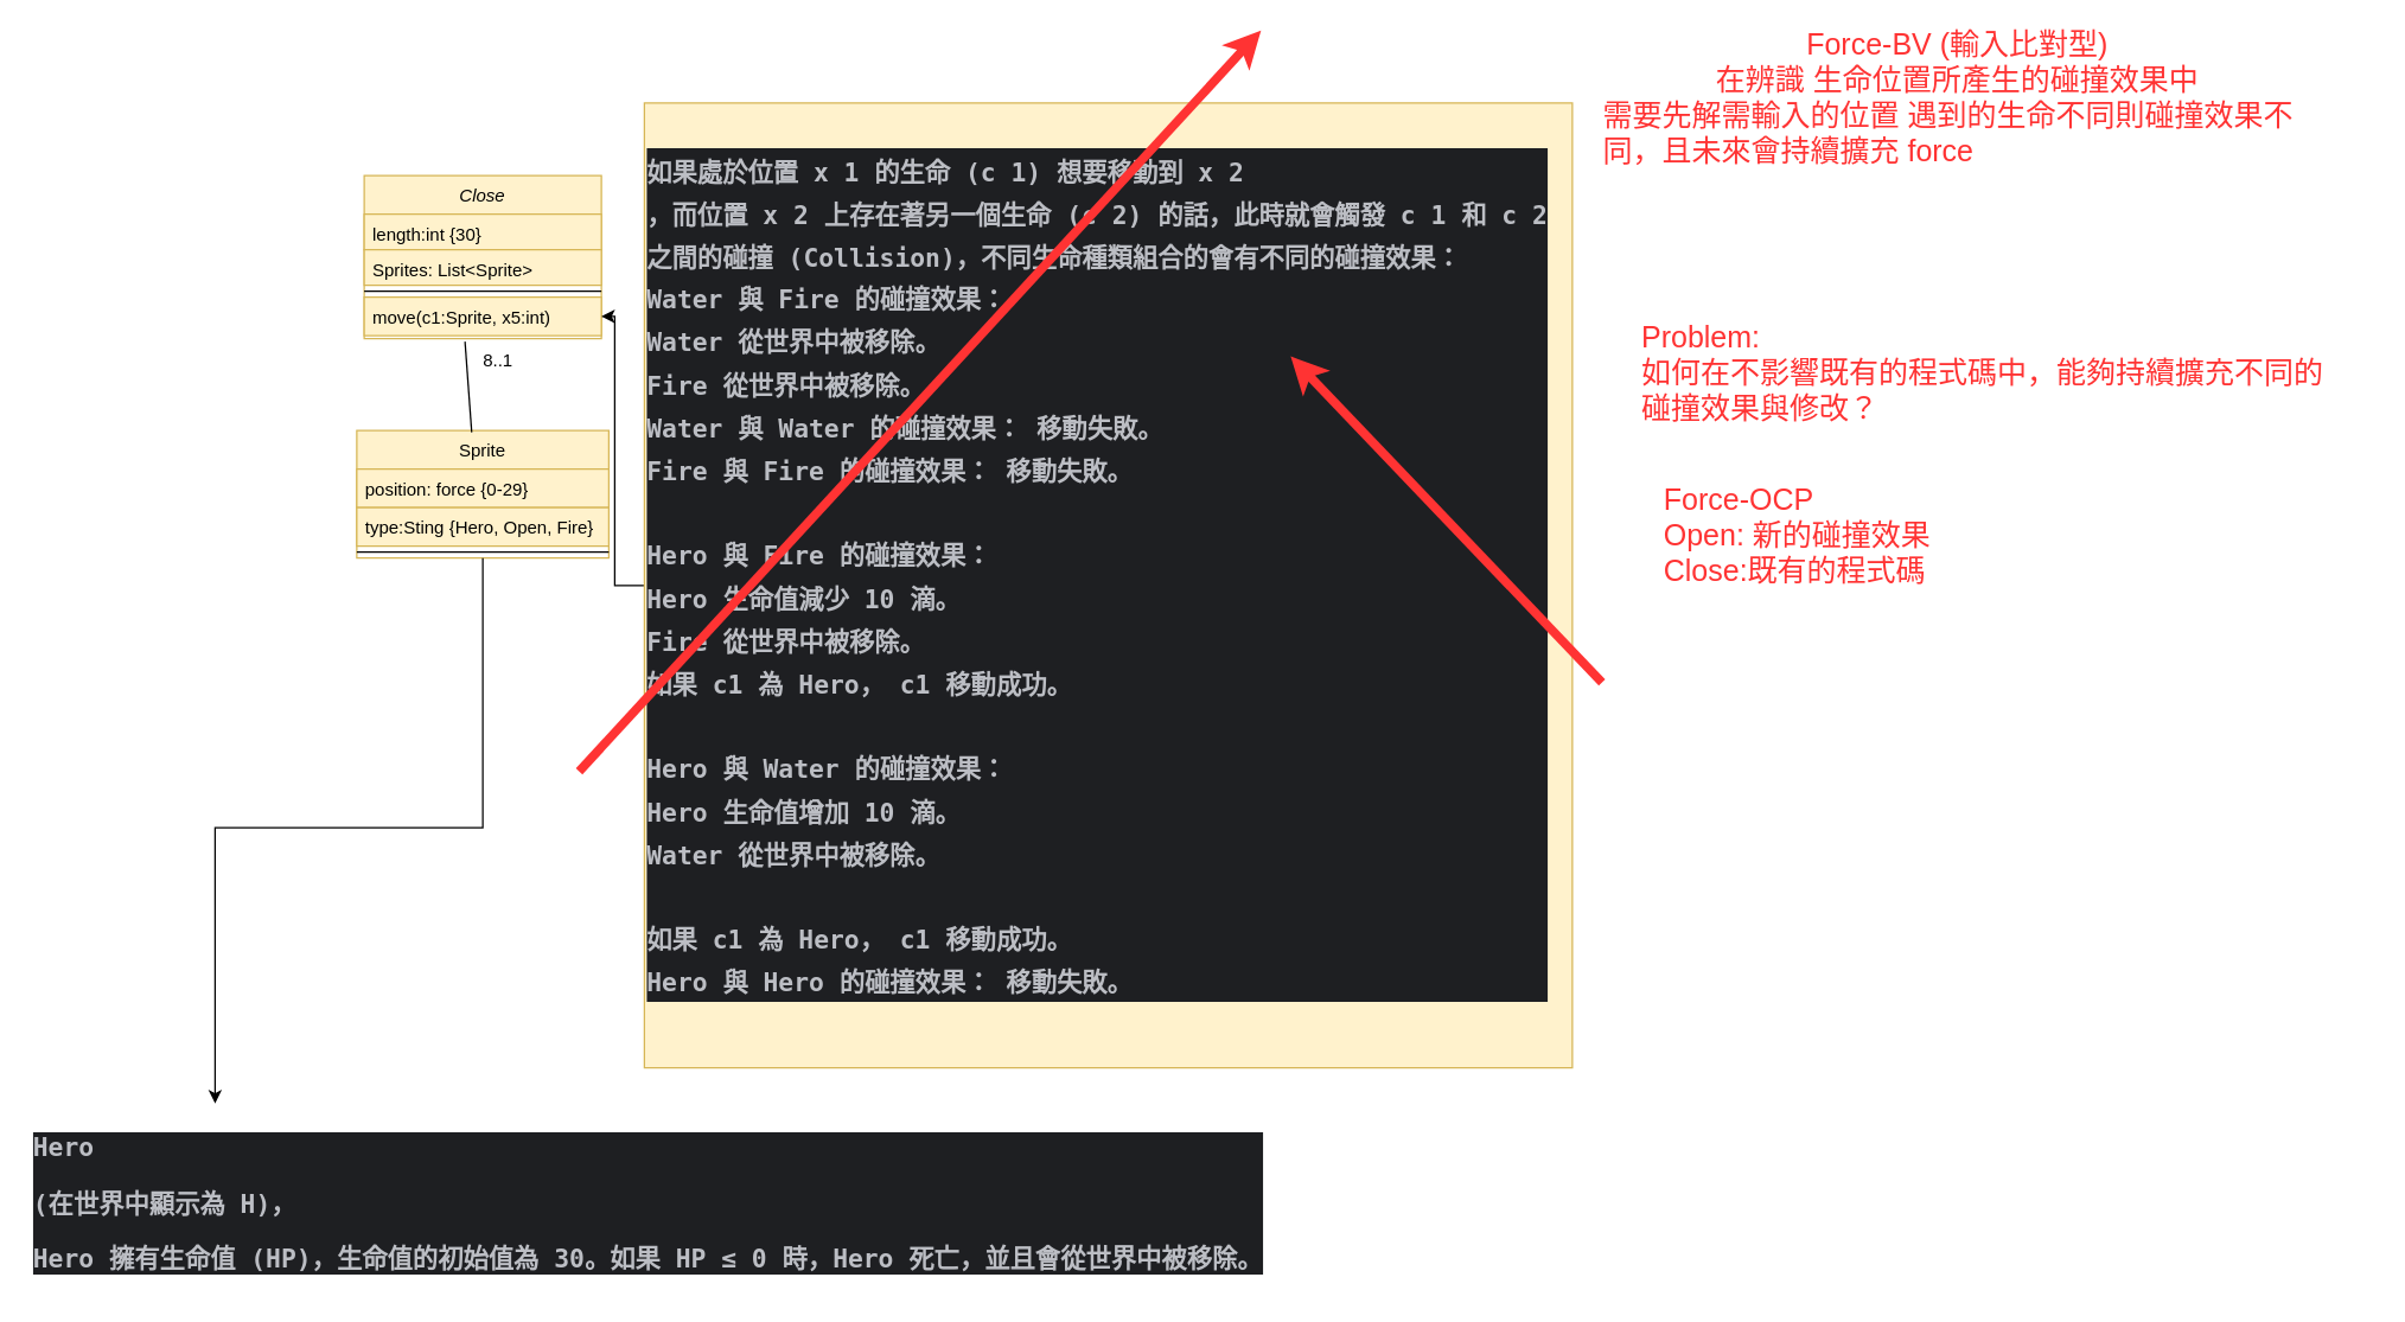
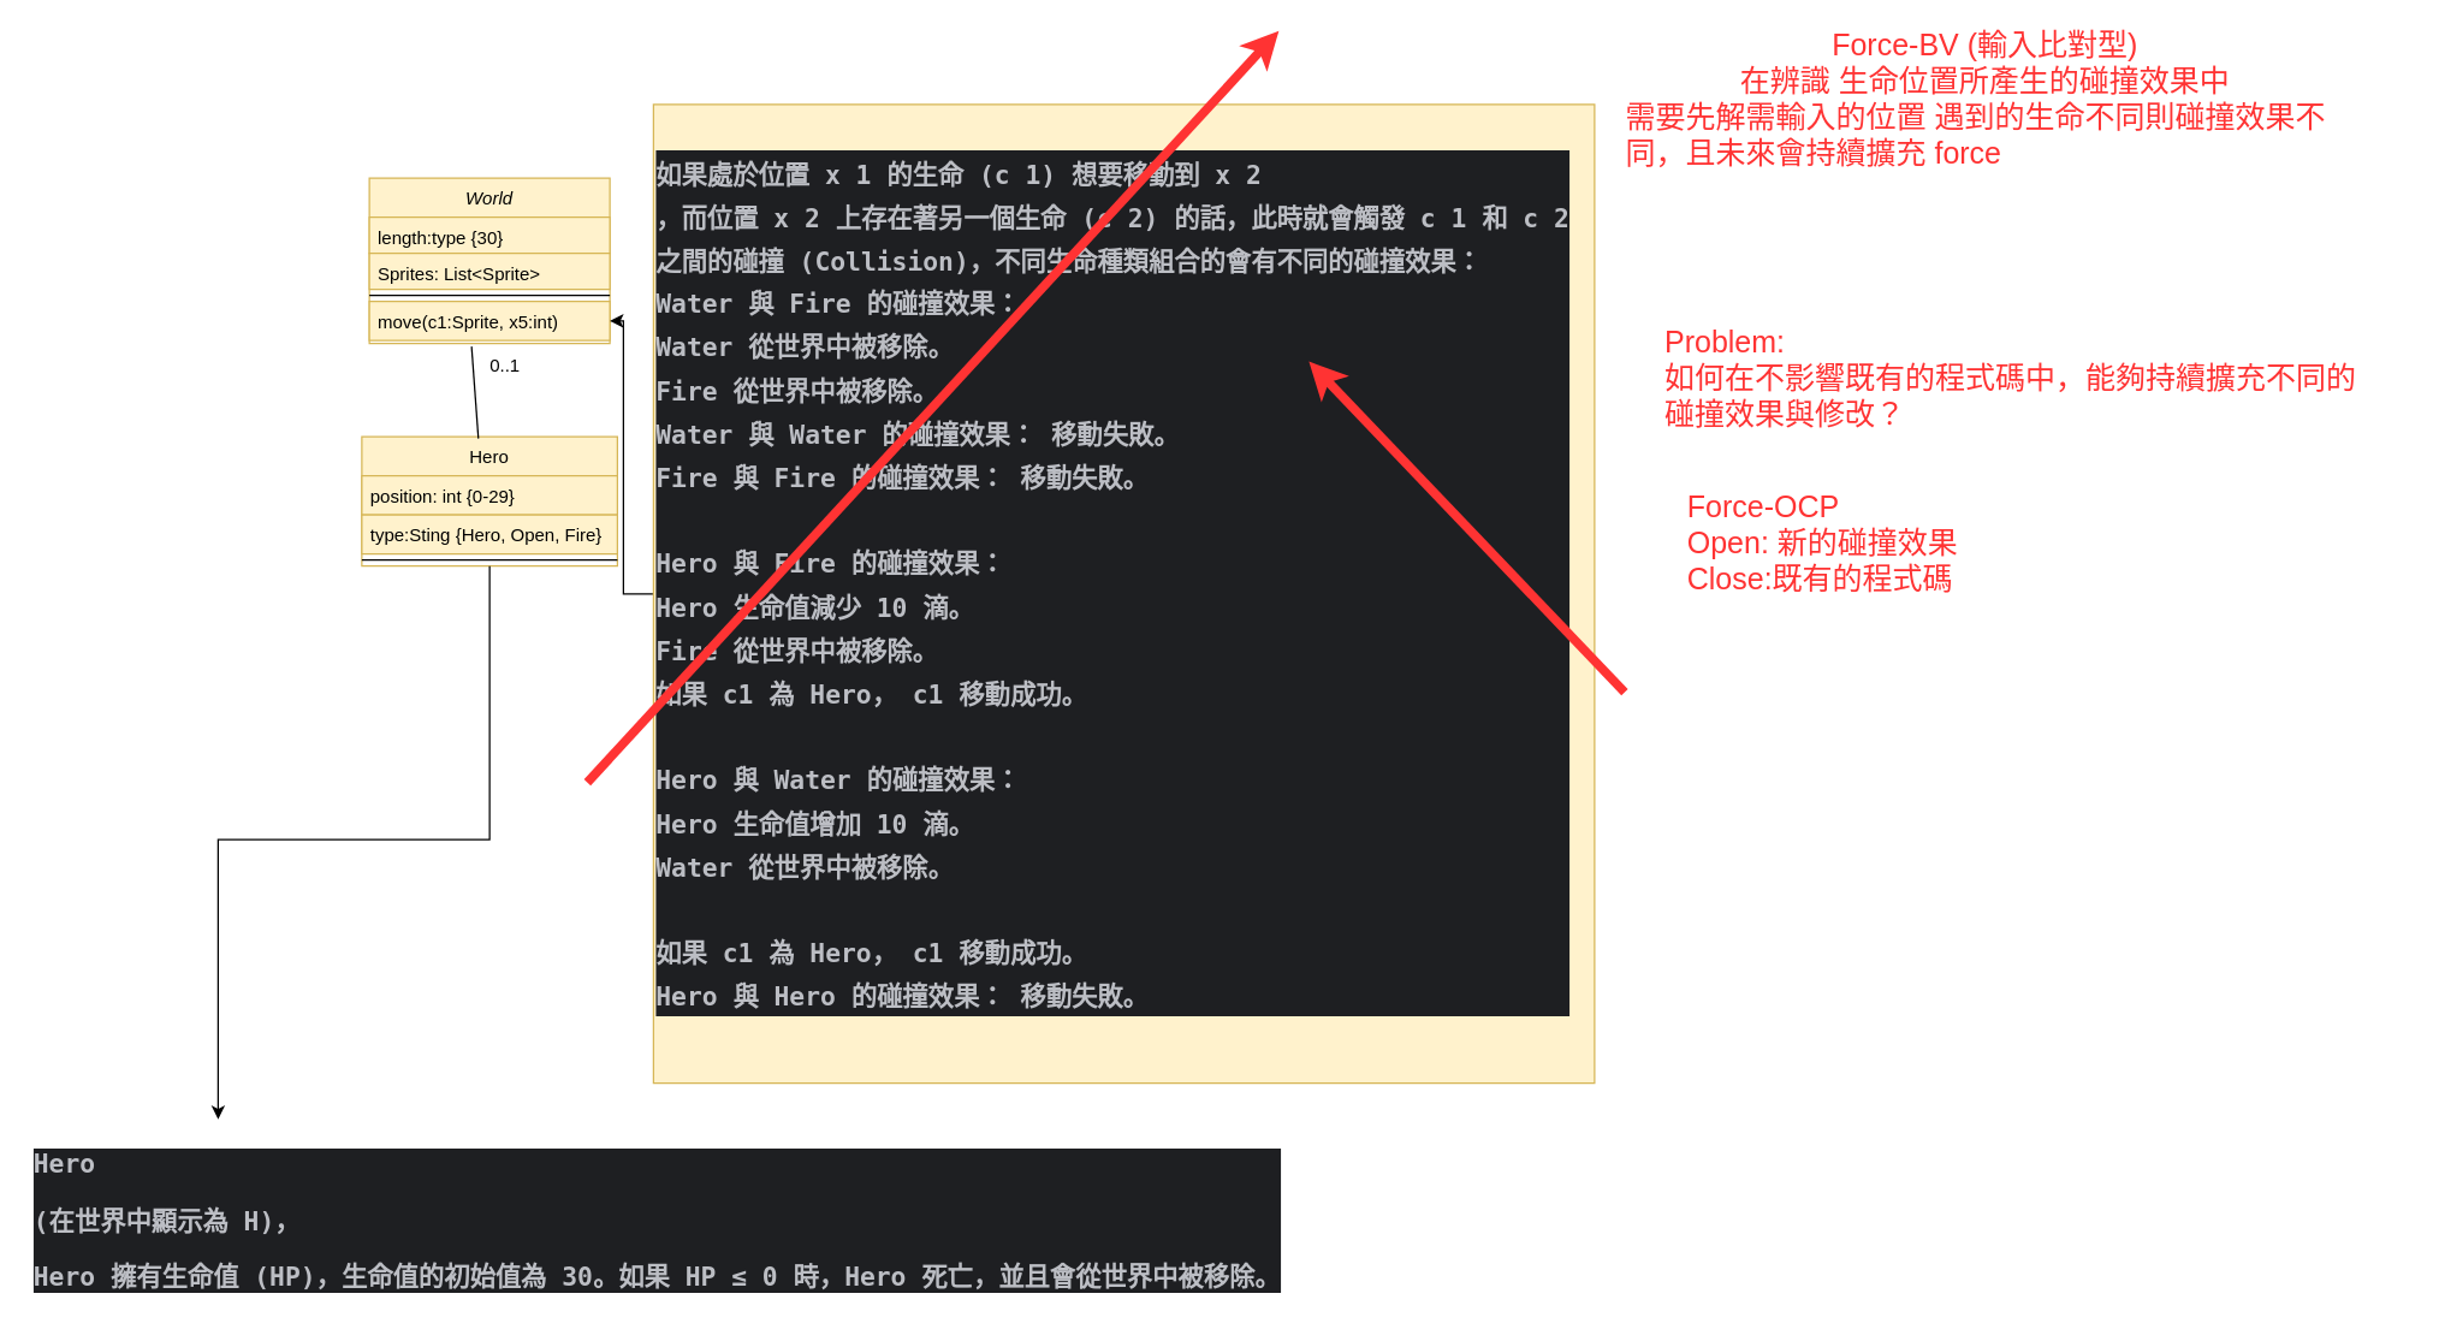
  <mxCell id="0" />
  <mxCell id="1" parent="0" />
- <mxCell id="2" value="Close" style="swimlane;fontStyle=2;align=center;verticalAlign=top;childLayout=stackLayout;horizontal=1;startSize=26;horizontalStack=0;resizeParent=1;resizeLast=0;collapsible=1;marginBottom=0;rounded=0;shadow=0;strokeWidth=1;fillColor=#fff2cc;strokeColor=#d6b656;" parent="1" vertex="1"><mxGeometry x="245" y="118" width="160" height="110" as="geometry"><mxRectangle x="230" y="140" width="160" height="26" as="alternateBounds" /></mxGeometry></mxCell>
- <mxCell id="3" value="length:int {30}" style="text;align=left;verticalAlign=top;spacingLeft=4;spacingRight=4;overflow=hidden;rotatable=0;points=[[0,0.5],[1,0.5]];portConstraint=eastwest;fillColor=#fff2cc;strokeColor=#d6b656;" parent="2" vertex="1"><mxGeometry y="26" width="160" height="24" as="geometry" /></mxCell>
+ <mxCell id="2" value="World" style="swimlane;fontStyle=2;align=center;verticalAlign=top;childLayout=stackLayout;horizontal=1;startSize=26;horizontalStack=0;resizeParent=1;resizeLast=0;collapsible=1;marginBottom=0;rounded=0;shadow=0;strokeWidth=1;fillColor=#fff2cc;strokeColor=#d6b656;" parent="1" vertex="1"><mxGeometry x="245" y="118" width="160" height="110" as="geometry"><mxRectangle x="230" y="140" width="160" height="26" as="alternateBounds" /></mxGeometry></mxCell>
+ <mxCell id="3" value="length:type {30}" style="text;align=left;verticalAlign=top;spacingLeft=4;spacingRight=4;overflow=hidden;rotatable=0;points=[[0,0.5],[1,0.5]];portConstraint=eastwest;fillColor=#fff2cc;strokeColor=#d6b656;" parent="2" vertex="1"><mxGeometry y="26" width="160" height="24" as="geometry" /></mxCell>
  <mxCell id="4" value="Sprites: List&lt;Sprite&gt;" style="text;align=left;verticalAlign=top;spacingLeft=4;spacingRight=4;overflow=hidden;rotatable=0;points=[[0,0.5],[1,0.5]];portConstraint=eastwest;fillColor=#fff2cc;strokeColor=#d6b656;" vertex="1" parent="2"><mxGeometry y="50" width="160" height="24" as="geometry" /></mxCell>
  <mxCell id="5" value="" style="line;html=1;strokeWidth=1;align=left;verticalAlign=middle;spacingTop=-1;spacingLeft=3;spacingRight=3;rotatable=0;labelPosition=right;points=[];portConstraint=eastwest;" parent="2" vertex="1"><mxGeometry y="74" width="160" height="8" as="geometry" /></mxCell>
  <mxCell id="6" value="move(c1:Sprite, x5:int)" style="text;align=left;verticalAlign=top;spacingLeft=4;spacingRight=4;overflow=hidden;rotatable=0;points=[[0,0.5],[1,0.5]];portConstraint=eastwest;fillColor=#fff2cc;strokeColor=#d6b656;" parent="2" vertex="1"><mxGeometry y="82" width="160" height="26" as="geometry" /></mxCell>
- <mxCell id="7" value="Sprite" style="swimlane;fontStyle=0;align=center;verticalAlign=top;childLayout=stackLayout;horizontal=1;startSize=26;horizontalStack=0;resizeParent=1;resizeLast=0;collapsible=1;marginBottom=0;rounded=0;shadow=0;strokeWidth=1;fillColor=#fff2cc;strokeColor=#d6b656;" parent="1" vertex="1"><mxGeometry x="240" y="290" width="170" height="86" as="geometry"><mxRectangle x="130" y="380" width="160" height="26" as="alternateBounds" /></mxGeometry></mxCell>
- <mxCell id="8" value="position: force {0-29}" style="text;align=left;verticalAlign=top;spacingLeft=4;spacingRight=4;overflow=hidden;rotatable=0;points=[[0,0.5],[1,0.5]];portConstraint=eastwest;fillColor=#fff2cc;strokeColor=#d6b656;" parent="7" vertex="1"><mxGeometry y="26" width="170" height="26" as="geometry" /></mxCell>
+ <mxCell id="7" value="Hero" style="swimlane;fontStyle=0;align=center;verticalAlign=top;childLayout=stackLayout;horizontal=1;startSize=26;horizontalStack=0;resizeParent=1;resizeLast=0;collapsible=1;marginBottom=0;rounded=0;shadow=0;strokeWidth=1;fillColor=#fff2cc;strokeColor=#d6b656;" parent="1" vertex="1"><mxGeometry x="240" y="290" width="170" height="86" as="geometry"><mxRectangle x="130" y="380" width="160" height="26" as="alternateBounds" /></mxGeometry></mxCell>
+ <mxCell id="8" value="position: int {0-29}" style="text;align=left;verticalAlign=top;spacingLeft=4;spacingRight=4;overflow=hidden;rotatable=0;points=[[0,0.5],[1,0.5]];portConstraint=eastwest;fillColor=#fff2cc;strokeColor=#d6b656;" parent="7" vertex="1"><mxGeometry y="26" width="170" height="26" as="geometry" /></mxCell>
  <mxCell id="9" value="type:Sting {Hero, Open, Fire}" style="text;align=left;verticalAlign=top;spacingLeft=4;spacingRight=4;overflow=hidden;rotatable=0;points=[[0,0.5],[1,0.5]];portConstraint=eastwest;rounded=0;shadow=0;html=0;fillColor=#fff2cc;strokeColor=#d6b656;" parent="7" vertex="1"><mxGeometry y="52" width="170" height="26" as="geometry" /></mxCell>
  <mxCell id="10" value="" style="line;html=1;strokeWidth=1;align=left;verticalAlign=middle;spacingTop=-1;spacingLeft=3;spacingRight=3;rotatable=0;labelPosition=right;points=[];portConstraint=eastwest;" parent="7" vertex="1"><mxGeometry y="78" width="170" height="8" as="geometry" /></mxCell>
  <mxCell id="11" value="" style="endArrow=none;html=1;rounded=0;exitX=0.456;exitY=0.014;exitDx=0;exitDy=0;exitPerimeter=0;" edge="1" parent="1" source="7"><mxGeometry width="50" height="50" relative="1" as="geometry"><mxPoint x="410" y="300" as="sourcePoint" /><mxPoint x="313" y="230" as="targetPoint" /></mxGeometry></mxCell>
- <mxCell id="12" value="8..1" style="text;html=1;align=center;verticalAlign=middle;resizable=0;points=[];autosize=1;strokeColor=none;fillColor=none;" vertex="1" parent="1"><mxGeometry x="315" y="228" width="40" height="30" as="geometry" /></mxCell>
+ <mxCell id="12" value="0..1" style="text;html=1;align=center;verticalAlign=middle;resizable=0;points=[];autosize=1;strokeColor=none;fillColor=none;" vertex="1" parent="1"><mxGeometry x="315" y="228" width="40" height="30" as="geometry" /></mxCell>
  <mxCell id="13" style="edgeStyle=orthogonalEdgeStyle;rounded=0;orthogonalLoop=1;jettySize=auto;html=1;" edge="1" parent="1" source="14" target="6"><mxGeometry relative="1" as="geometry" /></mxCell>
  <mxCell id="14" value="&lt;h1 style=&quot;margin-top: 0px;&quot;&gt;&lt;div style=&quot;background-color: rgb(30, 31, 34); color: rgb(188, 190, 196);&quot;&gt;&lt;pre style=&quot;&quot;&gt;&lt;font face=&quot;Menlo-Regular, monospace&quot; color=&quot;#bcbec4&quot;&gt;&lt;span style=&quot;font-size: 17.067px;&quot;&gt;如果處於位置 x 1 的生命 (c 1) 想要移動到 x 2&lt;br/&gt;，而位置 x 2 上存在著另一個生命 (c 2) 的話，此時就會觸發 c 1 和 c 2&lt;br/&gt;之間的碰撞 (Collision)，不同生命種類組合的會有不同的碰撞效果：&lt;br/&gt;Water 與 Fire 的碰撞效果：&lt;br/&gt;Water 從世界中被移除。&lt;br/&gt;Fire 從世界中被移除。&lt;br/&gt;Water 與 Water 的碰撞效果： 移動失敗。&lt;br/&gt;Fire 與 Fire 的碰撞效果： 移動失敗。&lt;br/&gt;&lt;br/&gt;Hero 與 Fire 的碰撞效果：&lt;br/&gt;Hero 生命值減少 10 滴。&lt;br/&gt;Fire 從世界中被移除。&lt;br/&gt;如果 c1 為 Hero， c1 移動成功。&lt;br/&gt;&lt;br/&gt;Hero 與 Water 的碰撞效果：&lt;br/&gt;Hero 生命值增加 10 滴。&lt;br/&gt;Water 從世界中被移除。&lt;br/&gt;&lt;br/&gt;如果 c1 為 Hero， c1 移動成功。&lt;br/&gt;Hero 與 Hero 的碰撞效果： 移動失敗。&lt;/span&gt;&lt;/font&gt;&lt;font face=&quot;Menlo-Regular, monospace&quot; color=&quot;rgba(0, 0, 0, 0)&quot;&gt;&lt;span style=&quot;font-size: 12.8pt;&quot;&gt;&lt;/span&gt;&lt;/font&gt;&lt;/pre&gt;&lt;/div&gt;&lt;/h1&gt;" style="text;html=1;whiteSpace=wrap;overflow=hidden;rounded=0;fillColor=#fff2cc;strokeColor=#d6b656;" vertex="1" parent="1"><mxGeometry x="434" y="69" width="626" height="651" as="geometry" /></mxCell>
  <mxCell id="15" value="&lt;h1 style=&quot;margin-top: 0px;&quot;&gt;&lt;div style=&quot;background-color: rgb(30, 31, 34); color: rgb(188, 190, 196);&quot;&gt;&lt;pre style=&quot;font-family:'Source Code Pro',monospace;font-size:12.8pt;&quot;&gt;Hero &lt;/pre&gt;&lt;pre style=&quot;font-family:'Source Code Pro',monospace;font-size:12.8pt;&quot;&gt;(&lt;span style=&quot;font-family:'Menlo-Regular',monospace;&quot;&gt;在世界中顯示為&lt;/span&gt; H)&lt;span style=&quot;font-family:'Menlo-Regular',monospace;&quot;&gt;，&lt;/span&gt;&lt;/pre&gt;&lt;pre style=&quot;font-family:'Source Code Pro',monospace;font-size:12.8pt;&quot;&gt;Hero &lt;span style=&quot;font-family:'Menlo-Regular',monospace;&quot;&gt;擁有生命值 &lt;/span&gt;(HP)&lt;span style=&quot;font-family:'Menlo-Regular',monospace;&quot;&gt;，生命值的初始值為&lt;/span&gt; 30&lt;span style=&quot;font-family:'Menlo-Regular',monospace;&quot;&gt;。如果&lt;/span&gt; HP ≤ 0 &lt;span style=&quot;font-family:'Menlo-Regular',monospace;&quot;&gt;時，&lt;/span&gt;Hero &lt;span style=&quot;font-family:'Menlo-Regular',monospace;&quot;&gt;死亡，並且會從世界中被移除。&lt;/span&gt;&lt;/pre&gt;&lt;/div&gt;&lt;/h1&gt;" style="text;html=1;whiteSpace=wrap;overflow=hidden;rounded=0;" vertex="1" parent="1"><mxGeometry y="740" width="870" height="130" as="geometry" x="20" /></mxCell>
  <mxCell id="16" style="edgeStyle=orthogonalEdgeStyle;rounded=0;orthogonalLoop=1;jettySize=auto;html=1;entryX=0.143;entryY=0.031;entryDx=0;entryDy=0;entryPerimeter=0;" edge="1" parent="1" source="7" target="15"><mxGeometry relative="1" as="geometry" /></mxCell>
  <mxCell id="17" value="" style="endArrow=classic;html=1;rounded=0;fontColor=#FF3333;labelBackgroundColor=#FF3333;labelBorderColor=#FF3333;fontStyle=1;fontSize=15;strokeColor=#FF3333;strokeWidth=6;" edge="1" parent="1"><mxGeometry width="50" height="50" relative="1" as="geometry"><mxPoint x="390" y="520" as="sourcePoint" /><mxPoint x="850" y="20" as="targetPoint" /></mxGeometry></mxCell>
  <mxCell id="18" value="Force-BV (輸入比對型)&lt;div&gt;在辨識 生命位置所產生的碰撞效果中&lt;/div&gt;&lt;div style=&quot;text-align: left;&quot;&gt;需要先解需輸入的位置 遇到的生命不同則碰撞效果不同，且未來會持續擴充 force&lt;/div&gt;" style="text;html=1;align=center;verticalAlign=middle;whiteSpace=wrap;rounded=0;fontSize=20;fontColor=#FF3333;" vertex="1" parent="1"><mxGeometry x="1080" y="50" width="480" height="30" as="geometry" /></mxCell>
  <mxCell id="19" value="" style="endArrow=classic;html=1;rounded=0;fontColor=#FF3333;labelBackgroundColor=#FF3333;labelBorderColor=#FF3333;fontStyle=1;fontSize=15;strokeColor=#FF3333;strokeWidth=6;" edge="1" parent="1"><mxGeometry width="50" height="50" relative="1" as="geometry"><mxPoint x="1080" y="460" as="sourcePoint" /><mxPoint x="870" y="240" as="targetPoint" /></mxGeometry></mxCell>
  <mxCell id="20" value="Force-OCP&lt;div&gt;Open: 新的碰撞效果&lt;/div&gt;&lt;div&gt;Close:既有的程式碼&lt;/div&gt;" style="text;html=1;align=left;verticalAlign=middle;whiteSpace=wrap;rounded=0;fontSize=20;fontColor=#FF3333;" vertex="1" parent="1"><mxGeometry x="1120" y="345" width="480" height="30" as="geometry" /></mxCell>
  <mxCell id="21" value="Problem:&lt;div&gt;如何在不影響既有的程式碼中，能夠持續擴充不同的碰撞效果與修改？&lt;/div&gt;" style="text;html=1;align=left;verticalAlign=middle;whiteSpace=wrap;rounded=0;fontSize=20;fontColor=#FF3333;" vertex="1" parent="1"><mxGeometry x="1105" y="235" width="480" height="30" as="geometry" /></mxCell>
